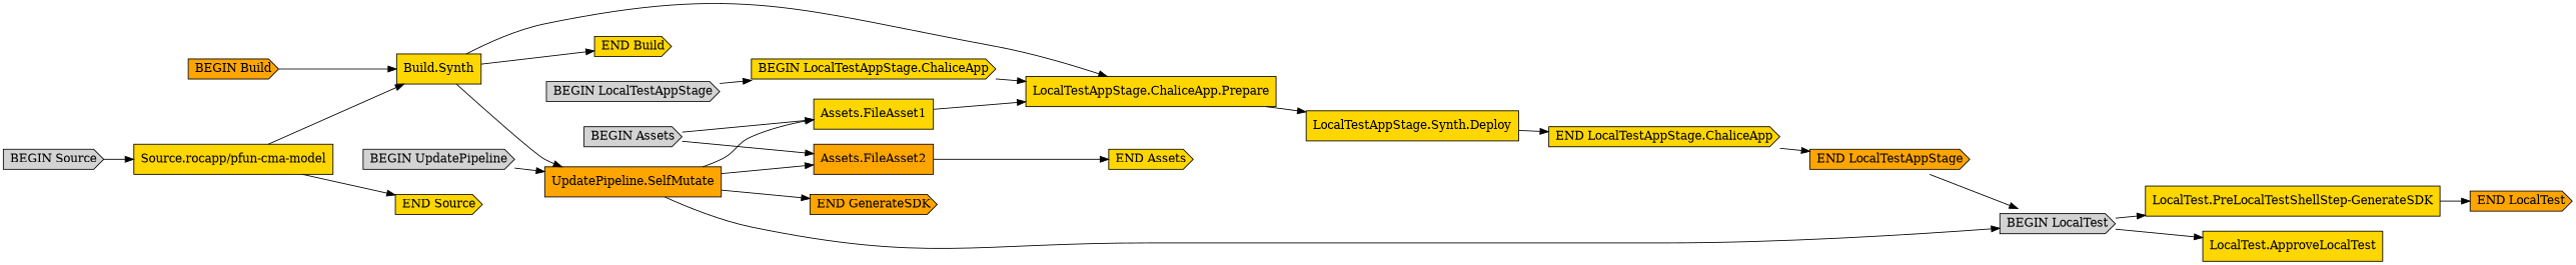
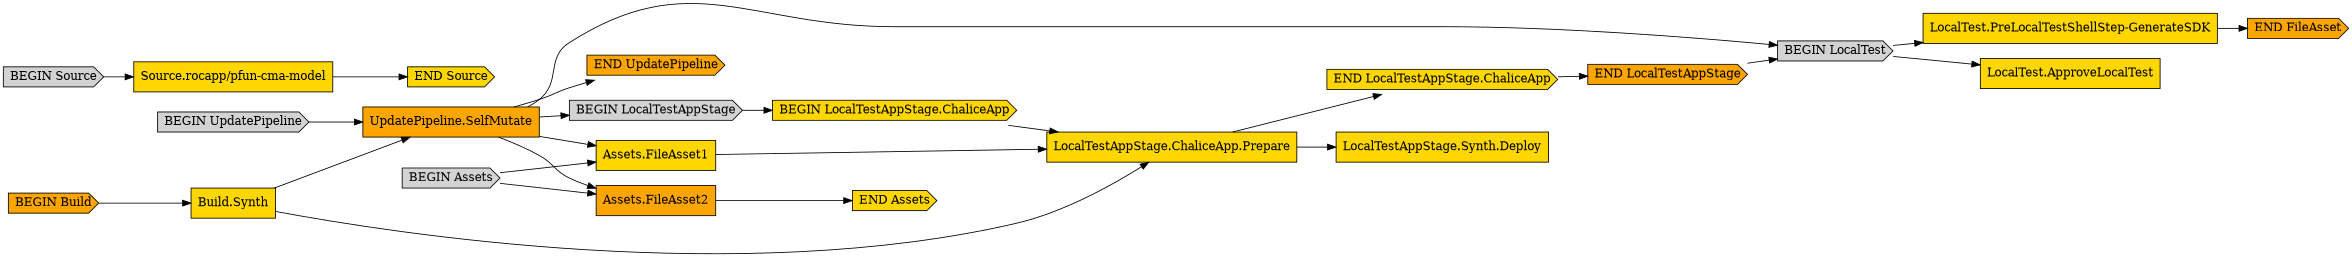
  digraph {
    rankdir=LR
    node [fillcolor=gold shape=cds style=filled]
    "BEGIN Build" [fillcolor=orange]
    "Build.Synth" [shape=box]
-   "END Build"
    "UpdatePipeline.SelfMutate" [fillcolor=orange shape=box]
    "LocalTestAppStage.ChaliceApp.Prepare" [shape=box]
-   "END UpdatePipeline" [fillcolor=orange label="END GenerateSDK"]
+   "END UpdatePipeline" [fillcolor=orange]
    "Assets.FileAsset1" [shape=box]
    "Assets.FileAsset2" [fillcolor=orange shape=box]
    "BEGIN LocalTestAppStage" [fillcolor=lightgrey]
    "BEGIN LocalTest" [fillcolor=lightgrey]
    n11 [label="LocalTestAppStage.Synth.Deploy" shape=box]
    "Source.rocapp/pfun-cma-model" [shape=box]
    "END Source"
    "BEGIN UpdatePipeline" [fillcolor=lightgrey]
    "END Assets"
    "BEGIN LocalTestAppStage.ChaliceApp"
    "LocalTest.PreLocalTestShellStep-GenerateSDK" [shape=box]
    "LocalTest.ApproveLocalTest" [shape=box]
    "BEGIN Assets" [fillcolor=lightgrey]
    "END LocalTestAppStage" [fillcolor=orange]
    "END LocalTestAppStage.ChaliceApp"
-   "END LocalTest" [fillcolor=orange]
+   "END LocalTest" [fillcolor=orange label="END FileAsset"]
    "BEGIN Source" [fillcolor=lightgrey]
    "BEGIN Build" -> "Build.Synth"
-   "Build.Synth" -> "END Build"
    "Build.Synth" -> "UpdatePipeline.SelfMutate"
    "Build.Synth" -> "LocalTestAppStage.ChaliceApp.Prepare"
    "UpdatePipeline.SelfMutate" -> "END UpdatePipeline"
    "UpdatePipeline.SelfMutate" -> "Assets.FileAsset1"
    "UpdatePipeline.SelfMutate" -> "Assets.FileAsset2"
+   "UpdatePipeline.SelfMutate" -> "BEGIN LocalTestAppStage"
    "UpdatePipeline.SelfMutate" -> "BEGIN LocalTest"
    "LocalTestAppStage.ChaliceApp.Prepare" -> n11
    "Assets.FileAsset1" -> "LocalTestAppStage.ChaliceApp.Prepare"
    "Assets.FileAsset2" -> "END Assets"
    "BEGIN LocalTestAppStage" -> "BEGIN LocalTestAppStage.ChaliceApp"
    "BEGIN LocalTest" -> "LocalTest.PreLocalTestShellStep-GenerateSDK"
    "BEGIN LocalTest" -> "LocalTest.ApproveLocalTest"
-   n11 -> "END LocalTestAppStage.ChaliceApp"
-   "Source.rocapp/pfun-cma-model" -> "Build.Synth"
+   "LocalTestAppStage.ChaliceApp.Prepare" -> "END LocalTestAppStage.ChaliceApp"
    "Source.rocapp/pfun-cma-model" -> "END Source"
    "BEGIN UpdatePipeline" -> "UpdatePipeline.SelfMutate"
    "BEGIN LocalTestAppStage.ChaliceApp" -> "LocalTestAppStage.ChaliceApp.Prepare"
    "LocalTest.PreLocalTestShellStep-GenerateSDK" -> "END LocalTest"
    "BEGIN Assets" -> "Assets.FileAsset1"
    "BEGIN Assets" -> "Assets.FileAsset2"
    "END LocalTestAppStage" -> "BEGIN LocalTest"
    "END LocalTestAppStage.ChaliceApp" -> "END LocalTestAppStage"
    "BEGIN Source" -> "Source.rocapp/pfun-cma-model"
  }
